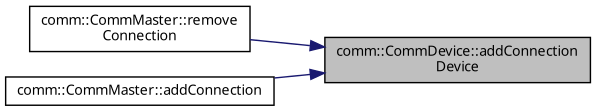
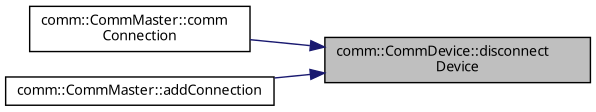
  digraph {
    fontname="Noto Sans"
    rankdir=RL
    node [color=black fillcolor=white fontname="Noto Sans" fontsize=10 shape=record style=filled]
    edge [color=midnightblue dir=back fontname="Noto Sans" fontsize=10 labelfontname=Helvetica labelfontsize=10 style=solid]
-   n1 [fillcolor=grey75 fontcolor=black height=0.2 label="comm::CommDevice::addConnection\lDevice" width=0.4]
-   n2 [height=0.2 label="comm::CommMaster::remove\lConnection" width=0.4]
+   n1 [fillcolor=grey75 fontcolor=black height=0.2 label="comm::CommDevice::disconnect\lDevice" width=0.4]
+   n2 [height=0.2 label="comm::CommMaster::comm\lConnection" width=0.4]
    n3 [height=0.2 label="comm::CommMaster::addConnection" width=0.4]
    n1 -> n2
    n1 -> n3
  }
